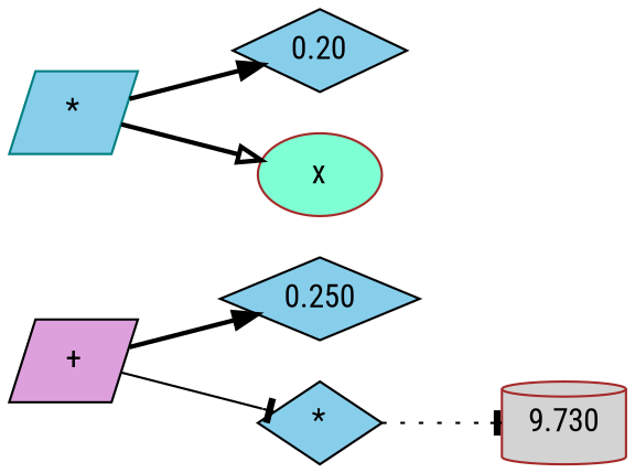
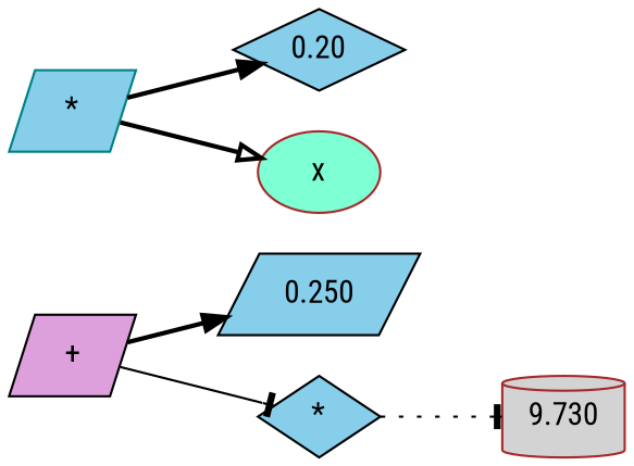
  digraph {
    fontname="Roboto Condensed"
    ordering=out
    rankdir=LR
    node [color=black fillcolor=skyblue fontname="Roboto Condensed" shape=parallelogram style=filled]
    edge [arrowhead=normal fontname="Roboto Condensed" style=bold]
    n1 [fillcolor=plum label="+"]
-   n2 [label=0.250 shape=diamond]
+   n2 [label=0.250]
    n3 [label="*" shape=diamond]
    n4 [color=brown fillcolor=lightgrey label=9.730 shape=cylinder]
    n5 [color=teal label="*"]
    n6 [label=0.20 shape=diamond]
    n7 [color=brown fillcolor=aquamarine label=x shape=ellipse]
    n1 -> n2
    n1 -> n3 [arrowhead=tee style=solid]
    n3 -> n4 [arrowhead=tee style=dotted]
    n5 -> n6
    n5 -> n7 [arrowhead=onormal]
  }
